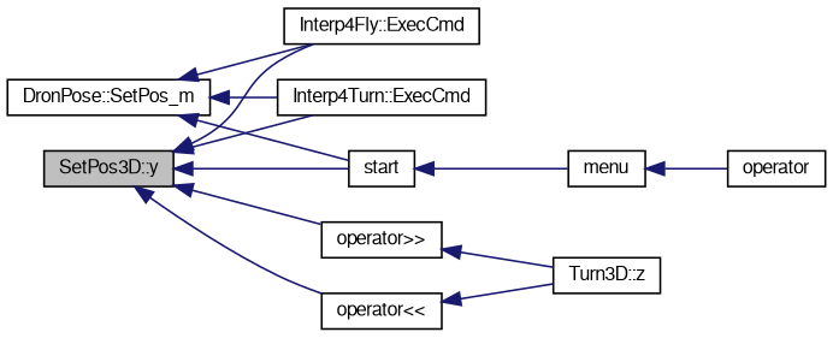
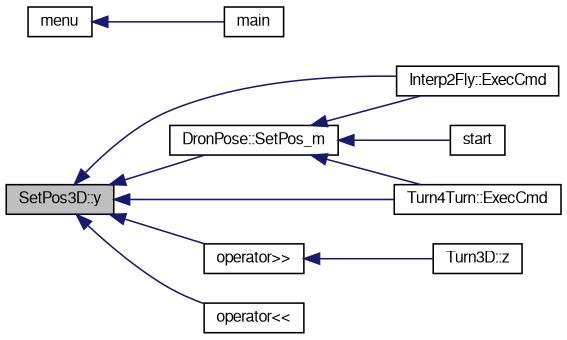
  digraph {
    rankdir=LR
    node [color=black fillcolor=white fontname=FreeSans fontsize=10 shape=record style=filled]
    edge [color=midnightblue dir=back fontname=FreeSans fontsize=10 labelfontname=FreeSans labelfontsize=10 style=solid]
    n1 [fillcolor=grey75 fontcolor=black height=0.2 label="SetPos3D::y" width=0.4]
    n2 [height=0.2 label="DronPose::SetPos_m" width=0.4]
-   n3 [height=0.2 label="Interp4Fly::ExecCmd" width=0.4]
-   n4 [height=0.2 label="Interp4Turn::ExecCmd" width=0.4]
+   n3 [height=0.2 label="Interp2Fly::ExecCmd" width=0.4]
+   n4 [height=0.2 label="Turn4Turn::ExecCmd" width=0.4]
    n5 [height=0.2 label="operator\>\>" width=0.4]
    n6 [height=0.2 label="operator\<\<" width=0.4]
    n7 [height=0.2 label=start width=0.4]
    n8 [height=0.2 label="Turn3D::z" width=0.4]
    n9 [height=0.2 label=menu width=0.4]
-   n10 [height=0.2 label=operator width=0.4]
-   n1 -> n7
+   n10 [height=0.2 label=main width=0.4]
+   n1 -> n2
    n1 -> n3
    n1 -> n4
    n1 -> n5
    n1 -> n6
    n2 -> n3
    n2 -> n4
    n2 -> n7
    n5 -> n8
-   n6 -> n8
-   n7 -> n9
    n9 -> n10
  }
